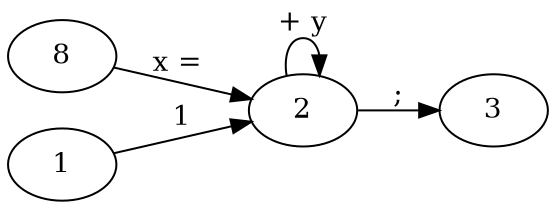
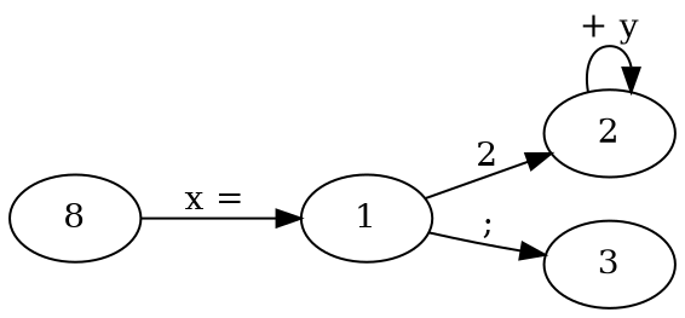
  digraph {
    rankdir=LR
    n1 [label=8]
    1
    2
    3
-   n1 -> 2 [label="x = "]
-   1 -> 2 [label=1]
+   n1 -> 1 [label="x = "]
+   1 -> 2 [label=2]
    2 -> 2 [label="+ y"]
-   2 -> 3 [label=";"]
+   1 -> 3 [label=";"]
  }
